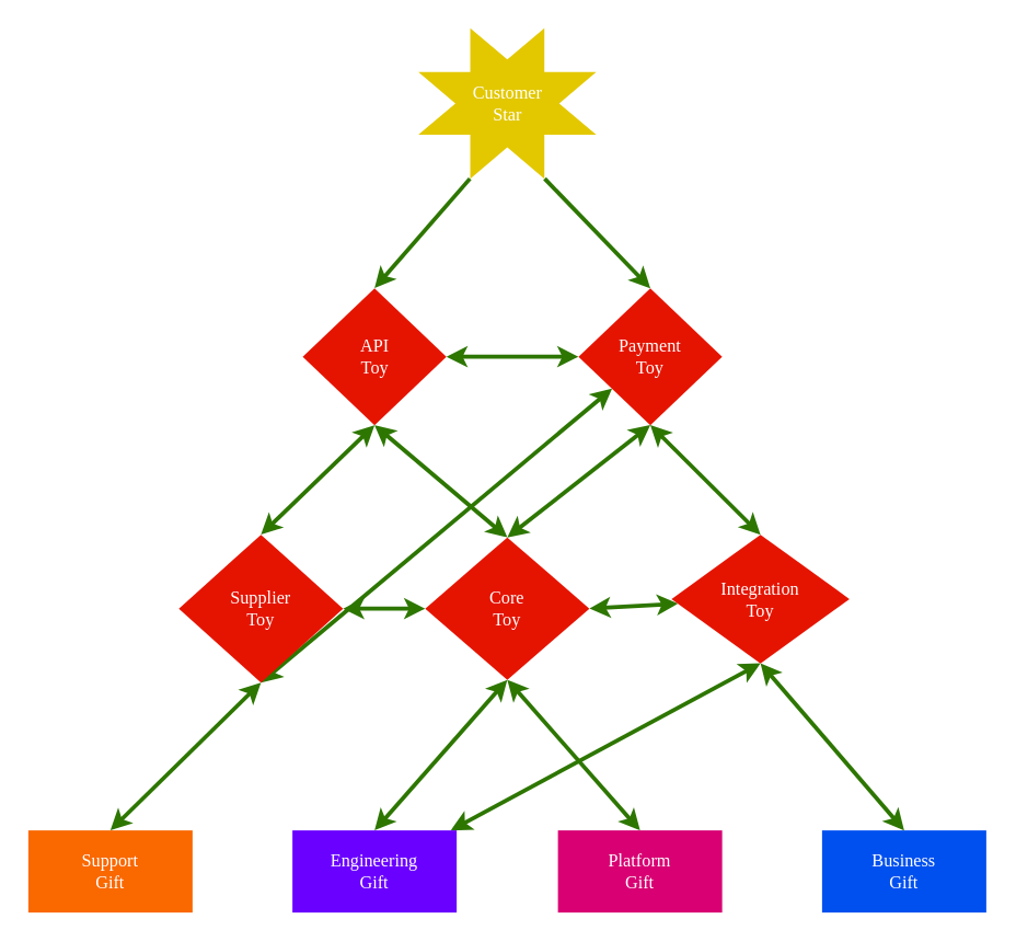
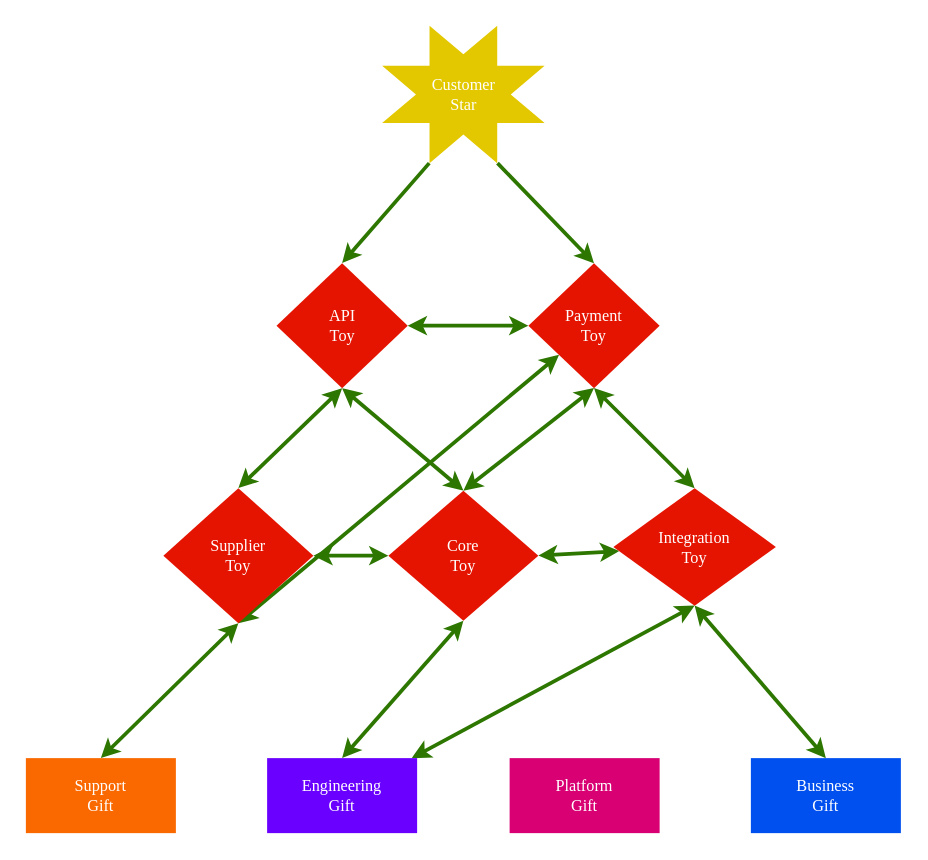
  <mxCell id="0" />
  <mxCell id="1" parent="0" />
  <mxCell id="2" style="edgeStyle=none;rounded=0;orthogonalLoop=1;jettySize=auto;html=1;entryX=0.5;entryY=0;entryDx=0;entryDy=0;exitX=0.71;exitY=1;exitDx=0;exitDy=0;exitPerimeter=0;strokeWidth=3;fillColor=#60a917;strokeColor=#2D7600;fontFamily=JetBrains Mono;fontSize=13;" edge="1" parent="1" source="3" target="11"><mxGeometry relative="1" as="geometry" /></mxCell>
  <mxCell id="3" value="Customer&lt;br style=&quot;font-size: 13px;&quot;&gt;Star" style="verticalLabelPosition=middle;verticalAlign=middle;html=1;shape=mxgraph.basic.8_point_star;labelPosition=center;align=center;fillColor=#e3c800;fontColor=#ffffff;strokeColor=none;fontFamily=JetBrains Mono;fontSize=13;" vertex="1" parent="1"><mxGeometry x="305" y="20" width="130" height="110" as="geometry" /></mxCell>
  <mxCell id="4" style="rounded=0;orthogonalLoop=1;jettySize=auto;html=1;entryX=0.5;entryY=0;entryDx=0;entryDy=0;exitX=0.29;exitY=1;exitDx=0;exitDy=0;exitPerimeter=0;strokeWidth=3;fillColor=#60a917;strokeColor=#2D7600;fontFamily=JetBrains Mono;fontSize=13;" edge="1" parent="1" source="3" target="8"><mxGeometry relative="1" as="geometry" /></mxCell>
  <mxCell id="5" style="edgeStyle=none;rounded=0;orthogonalLoop=1;jettySize=auto;html=1;entryX=0;entryY=0.5;entryDx=0;entryDy=0;startArrow=classic;startFill=1;strokeWidth=3;fillColor=#60a917;strokeColor=#2D7600;fontFamily=JetBrains Mono;fontSize=13;" edge="1" parent="1" source="8" target="11"><mxGeometry relative="1" as="geometry" /></mxCell>
  <mxCell id="6" style="edgeStyle=none;rounded=0;orthogonalLoop=1;jettySize=auto;html=1;entryX=0.5;entryY=0;entryDx=0;entryDy=0;exitX=0.5;exitY=1;exitDx=0;exitDy=0;startArrow=classic;startFill=1;strokeWidth=3;fillColor=#60a917;strokeColor=#2D7600;fontFamily=JetBrains Mono;fontSize=13;" edge="1" parent="1" source="8" target="15"><mxGeometry relative="1" as="geometry" /></mxCell>
  <mxCell id="7" style="edgeStyle=none;rounded=0;orthogonalLoop=1;jettySize=auto;html=1;entryX=0.5;entryY=0;entryDx=0;entryDy=0;exitX=0.5;exitY=1;exitDx=0;exitDy=0;startArrow=classic;startFill=1;strokeWidth=3;fillColor=#60a917;strokeColor=#2D7600;fontFamily=JetBrains Mono;fontSize=13;" edge="1" parent="1" source="8" target="18"><mxGeometry relative="1" as="geometry" /></mxCell>
  <mxCell id="8" value="API&lt;br style=&quot;font-size: 13px;&quot;&gt;Toy" style="rhombus;whiteSpace=wrap;html=1;flipH=1;fillColor=#e51400;fontColor=#ffffff;strokeColor=none;fontFamily=JetBrains Mono;fontSize=13;" vertex="1" parent="1"><mxGeometry x="220.5" y="210" width="105" height="100" as="geometry" /></mxCell>
  <mxCell id="9" style="edgeStyle=none;rounded=0;orthogonalLoop=1;jettySize=auto;html=1;entryX=0.5;entryY=0;entryDx=0;entryDy=0;exitX=0.5;exitY=1;exitDx=0;exitDy=0;startArrow=classic;startFill=1;strokeWidth=3;fillColor=#60a917;strokeColor=#2D7600;fontFamily=JetBrains Mono;fontSize=13;" edge="1" parent="1" source="11" target="22"><mxGeometry relative="1" as="geometry" /></mxCell>
  <mxCell id="10" style="edgeStyle=none;rounded=0;orthogonalLoop=1;jettySize=auto;html=1;entryX=0.5;entryY=0;entryDx=0;entryDy=0;exitX=0.5;exitY=1;exitDx=0;exitDy=0;startArrow=classic;startFill=1;strokeWidth=3;fillColor=#60a917;strokeColor=#2D7600;fontFamily=JetBrains Mono;fontSize=13;" edge="1" parent="1" source="11" target="18"><mxGeometry relative="1" as="geometry" /></mxCell>
  <mxCell id="11" value="Payment&lt;br style=&quot;font-size: 13px;&quot;&gt;Toy" style="rhombus;whiteSpace=wrap;html=1;flipH=1;fillColor=#e51400;fontColor=#ffffff;strokeColor=none;fontFamily=JetBrains Mono;fontSize=13;" vertex="1" parent="1"><mxGeometry x="422" y="210" width="105" height="100" as="geometry" /></mxCell>
  <mxCell id="12" style="edgeStyle=none;rounded=0;orthogonalLoop=1;jettySize=auto;html=1;entryX=0;entryY=0.5;entryDx=0;entryDy=0;startArrow=classic;startFill=1;strokeWidth=3;fillColor=#60a917;strokeColor=#2D7600;fontFamily=JetBrains Mono;fontSize=13;" edge="1" parent="1" source="15" target="18"><mxGeometry relative="1" as="geometry" /></mxCell>
  <mxCell id="13" style="edgeStyle=none;rounded=0;orthogonalLoop=1;jettySize=auto;html=1;entryX=0.5;entryY=0;entryDx=0;entryDy=0;exitX=0.5;exitY=1;exitDx=0;exitDy=0;startArrow=classic;startFill=1;strokeWidth=3;fillColor=#60a917;strokeColor=#2D7600;fontFamily=JetBrains Mono;fontSize=13;" edge="1" parent="1" source="15" target="23"><mxGeometry relative="1" as="geometry"><mxPoint x="180" y="530" as="sourcePoint" /></mxGeometry></mxCell>
  <mxCell id="14" style="edgeStyle=none;rounded=0;orthogonalLoop=1;jettySize=auto;html=1;exitX=0.5;exitY=1;exitDx=0;exitDy=0;startArrow=classic;startFill=1;strokeWidth=3;fillColor=#60a917;strokeColor=#2D7600;fontFamily=JetBrains Mono;fontSize=13;" edge="1" parent="1" source="15" target="11"><mxGeometry relative="1" as="geometry"><mxPoint x="180" y="530" as="sourcePoint" /></mxGeometry></mxCell>
  <mxCell id="15" value="Supplier&lt;br style=&quot;font-size: 13px;&quot;&gt;Toy" style="rhombus;whiteSpace=wrap;html=1;fillColor=#e51400;fontColor=#ffffff;strokeColor=none;fontFamily=JetBrains Mono;fontSize=13;" vertex="1" parent="1"><mxGeometry x="130" y="390" width="120" height="108" as="geometry" /></mxCell>
  <mxCell id="16" style="edgeStyle=none;rounded=0;orthogonalLoop=1;jettySize=auto;html=1;entryX=0.5;entryY=0;entryDx=0;entryDy=0;exitX=0.5;exitY=1;exitDx=0;exitDy=0;startArrow=classic;startFill=1;strokeWidth=3;fillColor=#60a917;strokeColor=#2D7600;fontFamily=JetBrains Mono;fontSize=13;" edge="1" parent="1" source="18" target="24"><mxGeometry relative="1" as="geometry"><mxPoint x="370" y="530" as="sourcePoint" /></mxGeometry></mxCell>
- <mxCell id="17" style="edgeStyle=none;rounded=0;orthogonalLoop=1;jettySize=auto;html=1;entryX=0.5;entryY=0;entryDx=0;entryDy=0;exitX=0.5;exitY=1;exitDx=0;exitDy=0;startArrow=classic;startFill=1;strokeWidth=3;fillColor=#60a917;strokeColor=#2D7600;fontFamily=JetBrains Mono;fontSize=13;" edge="1" parent="1" source="18" target="25"><mxGeometry relative="1" as="geometry"><mxPoint x="370" y="530" as="sourcePoint" /></mxGeometry></mxCell>
  <mxCell id="18" value="Core&lt;br style=&quot;font-size: 13px;&quot;&gt;Toy" style="rhombus;whiteSpace=wrap;html=1;fillColor=#e51400;fontColor=#ffffff;strokeColor=none;fontFamily=JetBrains Mono;fontSize=13;" vertex="1" parent="1"><mxGeometry x="310" y="392" width="120" height="104" as="geometry" /></mxCell>
  <mxCell id="19" style="edgeStyle=none;rounded=0;orthogonalLoop=1;jettySize=auto;html=1;entryX=1;entryY=0.5;entryDx=0;entryDy=0;startArrow=classic;startFill=1;strokeWidth=3;fillColor=#60a917;strokeColor=#2D7600;fontFamily=JetBrains Mono;fontSize=13;" edge="1" parent="1" source="22" target="18"><mxGeometry relative="1" as="geometry" /></mxCell>
  <mxCell id="20" style="edgeStyle=none;rounded=0;orthogonalLoop=1;jettySize=auto;html=1;exitX=0.5;exitY=1;exitDx=0;exitDy=0;startArrow=classic;startFill=1;strokeWidth=3;fillColor=#60a917;strokeColor=#2D7600;fontFamily=JetBrains Mono;fontSize=13;" edge="1" parent="1" source="22" target="24"><mxGeometry relative="1" as="geometry"><mxPoint x="560" y="530" as="sourcePoint" /></mxGeometry></mxCell>
  <mxCell id="21" style="edgeStyle=none;rounded=0;orthogonalLoop=1;jettySize=auto;html=1;entryX=0.5;entryY=0;entryDx=0;entryDy=0;exitX=0.5;exitY=1;exitDx=0;exitDy=0;startArrow=classic;startFill=1;strokeWidth=3;fillColor=#60a917;strokeColor=#2D7600;fontFamily=JetBrains Mono;fontSize=13;" edge="1" parent="1" source="22" target="26"><mxGeometry relative="1" as="geometry"><mxPoint x="560" y="530" as="sourcePoint" /></mxGeometry></mxCell>
  <mxCell id="22" value="Integration&lt;br style=&quot;font-size: 13px;&quot;&gt;Toy" style="rhombus;whiteSpace=wrap;html=1;fillColor=#e51400;fontColor=#ffffff;strokeColor=none;fontFamily=JetBrains Mono;fontSize=13;" vertex="1" parent="1"><mxGeometry x="490" y="390" width="130" height="94" as="geometry" /></mxCell>
  <mxCell id="23" value="Support&lt;br style=&quot;font-size: 13px;&quot;&gt;Gift" style="rounded=0;whiteSpace=wrap;html=1;fillColor=#fa6800;fontColor=#ffffff;strokeColor=none;fontFamily=JetBrains Mono;fontSize=13;" vertex="1" parent="1"><mxGeometry x="20" y="606" width="120" height="60" as="geometry" /></mxCell>
  <mxCell id="24" value="Engineering&lt;br style=&quot;font-size: 13px;&quot;&gt;Gift" style="rounded=0;whiteSpace=wrap;html=1;fillColor=#6a00ff;fontColor=#ffffff;strokeColor=none;fontFamily=JetBrains Mono;fontSize=13;" vertex="1" parent="1"><mxGeometry x="213" y="606" width="120" height="60" as="geometry" /></mxCell>
  <mxCell id="25" value="Platform&lt;br style=&quot;font-size: 13px;&quot;&gt;Gift" style="rounded=0;whiteSpace=wrap;html=1;fillColor=#d80073;fontColor=#ffffff;strokeColor=none;fontFamily=JetBrains Mono;fontSize=13;" vertex="1" parent="1"><mxGeometry x="407" y="606" width="120" height="60" as="geometry" /></mxCell>
  <mxCell id="26" value="Business&lt;br style=&quot;font-size: 13px;&quot;&gt;Gift" style="rounded=0;whiteSpace=wrap;html=1;fillColor=#0050ef;fontColor=#ffffff;strokeColor=none;fontFamily=JetBrains Mono;fontSize=13;" vertex="1" parent="1"><mxGeometry x="600" y="606" width="120" height="60" as="geometry" /></mxCell>
